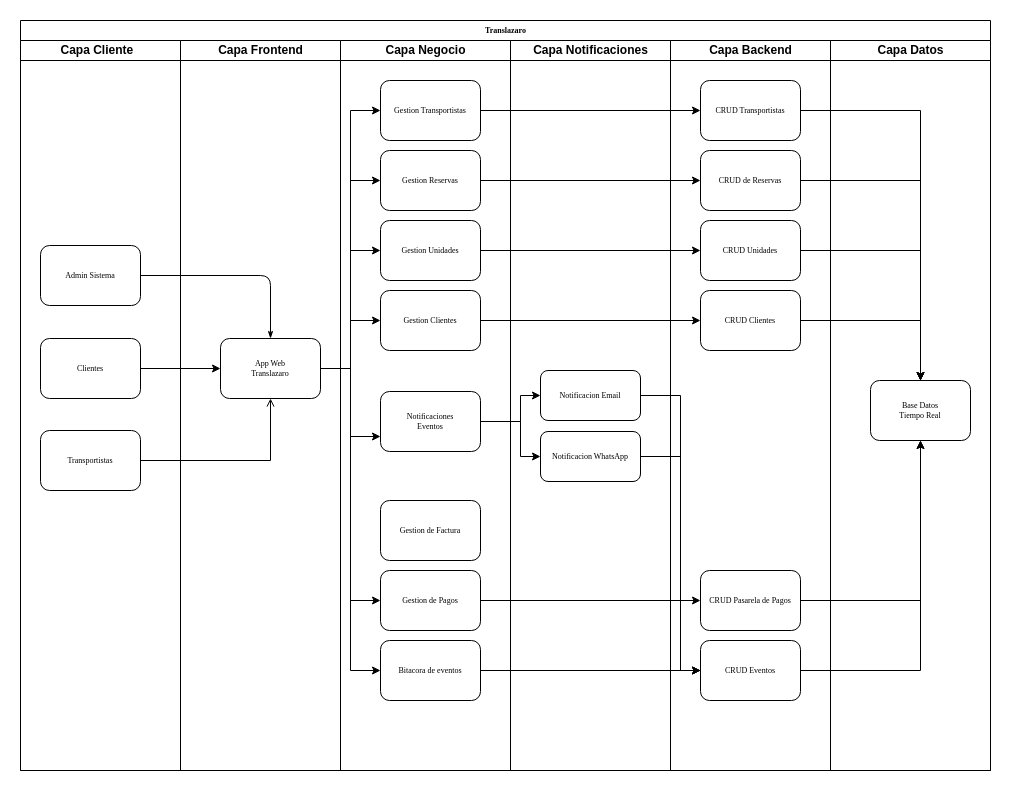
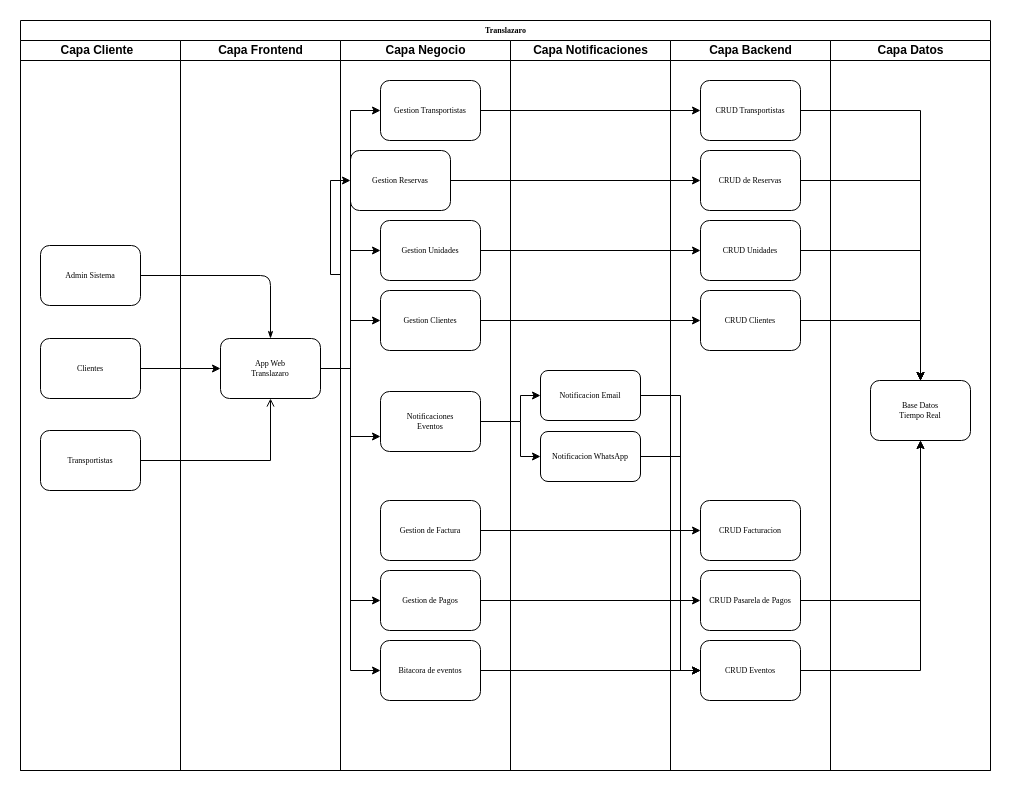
  <mxCell id="0" />
  <mxCell id="1" parent="0" />
  <mxCell id="2" value="Translazaro" style="swimlane;html=1;childLayout=stackLayout;startSize=20;rounded=0;shadow=0;labelBackgroundColor=none;strokeWidth=1;fontFamily=Verdana;fontSize=8;align=center;" parent="1" vertex="1"><mxGeometry x="20" y="20" width="970" height="750" as="geometry" /></mxCell>
  <mxCell id="3" value="Capa Cliente&lt;span style=&quot;white-space: pre;&quot;&gt;&#09;&lt;/span&gt;" style="swimlane;html=1;startSize=20;" parent="2" vertex="1"><mxGeometry y="20" width="160" height="730" as="geometry" /></mxCell>
  <mxCell id="4" value="Admin Sistema" style="rounded=1;whiteSpace=wrap;html=1;shadow=0;labelBackgroundColor=none;strokeWidth=1;fontFamily=Verdana;fontSize=8;align=center;" parent="3" vertex="1"><mxGeometry x="20" y="205" width="100" height="60" as="geometry" /></mxCell>
  <mxCell id="5" value="Clientes" style="rounded=1;whiteSpace=wrap;html=1;shadow=0;labelBackgroundColor=none;strokeWidth=1;fontFamily=Verdana;fontSize=8;align=center;" parent="3" vertex="1"><mxGeometry x="20" y="298" width="100" height="60" as="geometry" /></mxCell>
  <mxCell id="6" value="Transportistas" style="rounded=1;whiteSpace=wrap;html=1;shadow=0;labelBackgroundColor=none;strokeWidth=1;fontFamily=Verdana;fontSize=8;align=center;" vertex="1" parent="3"><mxGeometry x="20" y="390" width="100" height="60" as="geometry" /></mxCell>
  <mxCell id="7" style="edgeStyle=orthogonalEdgeStyle;rounded=1;html=1;labelBackgroundColor=none;startArrow=none;startFill=0;startSize=5;endArrow=classicThin;endFill=1;endSize=5;jettySize=auto;orthogonalLoop=1;strokeWidth=1;fontFamily=Verdana;fontSize=8" parent="2" source="4" target="9" edge="1"><mxGeometry relative="1" as="geometry" /></mxCell>
  <mxCell id="8" value="Capa Frontend" style="swimlane;html=1;startSize=20;" parent="2" vertex="1"><mxGeometry x="160" y="20" width="160" height="730" as="geometry" /></mxCell>
  <mxCell id="9" value="App Web&lt;div&gt;Translazaro&lt;/div&gt;" style="rounded=1;whiteSpace=wrap;html=1;shadow=0;labelBackgroundColor=none;strokeWidth=1;fontFamily=Verdana;fontSize=8;align=center;" parent="8" vertex="1"><mxGeometry x="40" y="298" width="100" height="60" as="geometry" /></mxCell>
  <mxCell id="10" value="Capa Negocio" style="swimlane;html=1;startSize=20;" parent="2" vertex="1"><mxGeometry x="320" y="20" width="170" height="730" as="geometry" /></mxCell>
  <mxCell id="11" value="Gestion Transportistas" style="rounded=1;whiteSpace=wrap;html=1;shadow=0;labelBackgroundColor=none;strokeWidth=1;fontFamily=Verdana;fontSize=8;align=center;" vertex="1" parent="10"><mxGeometry x="40" y="40" width="100" height="60" as="geometry" /></mxCell>
  <mxCell id="12" value="Gestion Unidades" style="rounded=1;whiteSpace=wrap;html=1;shadow=0;labelBackgroundColor=none;strokeWidth=1;fontFamily=Verdana;fontSize=8;align=center;" vertex="1" parent="10"><mxGeometry x="40" y="180" width="100" height="60" as="geometry" /></mxCell>
  <mxCell id="13" value="Gestion Clientes" style="rounded=1;whiteSpace=wrap;html=1;shadow=0;labelBackgroundColor=none;strokeWidth=1;fontFamily=Verdana;fontSize=8;align=center;" vertex="1" parent="10"><mxGeometry x="40" y="250" width="100" height="60" as="geometry" /></mxCell>
  <mxCell id="14" value="Notificaciones&lt;br&gt;Eventos" style="rounded=1;whiteSpace=wrap;html=1;shadow=0;labelBackgroundColor=none;strokeWidth=1;fontFamily=Verdana;fontSize=8;align=center;" parent="10" vertex="1"><mxGeometry x="40" y="351" width="100" height="60" as="geometry" /></mxCell>
  <mxCell id="15" value="Gestion de Factura" style="rounded=1;whiteSpace=wrap;html=1;shadow=0;labelBackgroundColor=none;strokeWidth=1;fontFamily=Verdana;fontSize=8;align=center;" vertex="1" parent="10"><mxGeometry x="40" y="460" width="100" height="60" as="geometry" /></mxCell>
  <mxCell id="16" value="Gestion de Pagos" style="rounded=1;whiteSpace=wrap;html=1;shadow=0;labelBackgroundColor=none;strokeWidth=1;fontFamily=Verdana;fontSize=8;align=center;" vertex="1" parent="10"><mxGeometry x="40" y="530" width="100" height="60" as="geometry" /></mxCell>
  <mxCell id="17" value="Bitacora de eventos" style="rounded=1;whiteSpace=wrap;html=1;shadow=0;labelBackgroundColor=none;strokeWidth=1;fontFamily=Verdana;fontSize=8;align=center;" vertex="1" parent="10"><mxGeometry x="40" y="600" width="100" height="60" as="geometry" /></mxCell>
- <mxCell id="18" value="Gestion Reservas" style="rounded=1;whiteSpace=wrap;html=1;shadow=0;labelBackgroundColor=none;strokeWidth=1;fontFamily=Verdana;fontSize=8;align=center;" parent="10" vertex="1"><mxGeometry x="40" y="110" width="100" height="60" as="geometry" /></mxCell>
+ <mxCell id="18" value="Gestion Reservas" style="rounded=1;whiteSpace=wrap;html=1;shadow=0;labelBackgroundColor=none;strokeWidth=1;fontFamily=Verdana;fontSize=8;align=center;" parent="10" vertex="1"><mxGeometry x="10" y="110" width="100" height="60" as="geometry" /></mxCell>
  <mxCell id="19" value="Capa Notificaciones" style="swimlane;html=1;startSize=20;" parent="2" vertex="1"><mxGeometry x="490" y="20" width="160" height="730" as="geometry" /></mxCell>
  <mxCell id="20" value="Notificacion Email" style="rounded=1;whiteSpace=wrap;html=1;shadow=0;labelBackgroundColor=none;strokeWidth=1;fontFamily=Verdana;fontSize=8;align=center;" vertex="1" parent="19"><mxGeometry x="30" y="330" width="100" height="50" as="geometry" /></mxCell>
  <mxCell id="21" value="Notificacion WhatsApp" style="rounded=1;whiteSpace=wrap;html=1;shadow=0;labelBackgroundColor=none;strokeWidth=1;fontFamily=Verdana;fontSize=8;align=center;" vertex="1" parent="19"><mxGeometry x="30" y="391" width="100" height="50" as="geometry" /></mxCell>
  <mxCell id="22" value="Capa Backend" style="swimlane;html=1;startSize=20;" parent="2" vertex="1"><mxGeometry x="650" y="20" width="160" height="730" as="geometry" /></mxCell>
  <mxCell id="23" value="CRUD Transportistas" style="rounded=1;whiteSpace=wrap;html=1;shadow=0;labelBackgroundColor=none;strokeWidth=1;fontFamily=Verdana;fontSize=8;align=center;" parent="22" vertex="1"><mxGeometry x="30" y="40" width="100" height="60" as="geometry" /></mxCell>
  <mxCell id="24" style="edgeStyle=orthogonalEdgeStyle;rounded=0;orthogonalLoop=1;jettySize=auto;html=1;" edge="1" parent="22" source="25"><mxGeometry relative="1" as="geometry"><mxPoint x="250" y="340" as="targetPoint" /><Array as="points"><mxPoint x="250" y="210" /></Array></mxGeometry></mxCell>
  <mxCell id="25" value="CRUD Unidades" style="rounded=1;whiteSpace=wrap;html=1;shadow=0;labelBackgroundColor=none;strokeWidth=1;fontFamily=Verdana;fontSize=8;align=center;" parent="22" vertex="1"><mxGeometry x="30" y="180" width="100" height="60" as="geometry" /></mxCell>
  <mxCell id="26" style="edgeStyle=orthogonalEdgeStyle;rounded=0;orthogonalLoop=1;jettySize=auto;html=1;" edge="1" parent="22" source="27"><mxGeometry relative="1" as="geometry"><mxPoint x="250" y="340" as="targetPoint" /><Array as="points"><mxPoint x="250" y="280" /></Array></mxGeometry></mxCell>
  <mxCell id="27" value="CRUD Clientes" style="rounded=1;whiteSpace=wrap;html=1;shadow=0;labelBackgroundColor=none;strokeWidth=1;fontFamily=Verdana;fontSize=8;align=center;" parent="22" vertex="1"><mxGeometry x="30" y="250" width="100" height="60" as="geometry" /></mxCell>
  <mxCell id="28" value="CRUD de Reservas" style="rounded=1;whiteSpace=wrap;html=1;shadow=0;labelBackgroundColor=none;strokeWidth=1;fontFamily=Verdana;fontSize=8;align=center;" parent="22" vertex="1"><mxGeometry x="30" y="110" width="100" height="60" as="geometry" /></mxCell>
+ <mxCell id="29" value="CRUD Facturacion" style="rounded=1;whiteSpace=wrap;html=1;shadow=0;labelBackgroundColor=none;strokeWidth=1;fontFamily=Verdana;fontSize=8;align=center;" vertex="1" parent="22"><mxGeometry x="30" y="460" width="100" height="60" as="geometry" /></mxCell>
  <mxCell id="30" value="CRUD Pasarela de Pagos" style="rounded=1;whiteSpace=wrap;html=1;shadow=0;labelBackgroundColor=none;strokeWidth=1;fontFamily=Verdana;fontSize=8;align=center;" vertex="1" parent="22"><mxGeometry x="30" y="530" width="100" height="60" as="geometry" /></mxCell>
  <mxCell id="31" value="CRUD Eventos" style="rounded=1;whiteSpace=wrap;html=1;shadow=0;labelBackgroundColor=none;strokeWidth=1;fontFamily=Verdana;fontSize=8;align=center;" vertex="1" parent="22"><mxGeometry x="30" y="600" width="100" height="60" as="geometry" /></mxCell>
  <mxCell id="32" style="edgeStyle=orthogonalEdgeStyle;rounded=0;orthogonalLoop=1;jettySize=auto;html=1;entryX=0.5;entryY=1;entryDx=0;entryDy=0;endArrow=open;" edge="1" parent="2" source="6" target="9"><mxGeometry relative="1" as="geometry" /></mxCell>
  <mxCell id="33" style="edgeStyle=orthogonalEdgeStyle;rounded=0;orthogonalLoop=1;jettySize=auto;html=1;entryX=0;entryY=0.5;entryDx=0;entryDy=0;" edge="1" parent="2" source="5" target="9"><mxGeometry relative="1" as="geometry" /></mxCell>
  <mxCell id="34" value="Capa Datos" style="swimlane;html=1;startSize=20;" parent="2" vertex="1"><mxGeometry x="810" y="20" width="160" height="730" as="geometry" /></mxCell>
  <mxCell id="35" value="Base Datos&lt;div&gt;Tiempo Real&lt;/div&gt;" style="rounded=1;whiteSpace=wrap;html=1;shadow=0;labelBackgroundColor=none;strokeWidth=1;fontFamily=Verdana;fontSize=8;align=center;" parent="34" vertex="1"><mxGeometry x="40" y="340" width="100" height="60" as="geometry" /></mxCell>
  <mxCell id="36" style="edgeStyle=orthogonalEdgeStyle;rounded=0;orthogonalLoop=1;jettySize=auto;html=1;entryX=0.5;entryY=0;entryDx=0;entryDy=0;" edge="1" parent="2" source="23" target="35"><mxGeometry relative="1" as="geometry" /></mxCell>
  <mxCell id="37" style="edgeStyle=orthogonalEdgeStyle;rounded=0;orthogonalLoop=1;jettySize=auto;html=1;entryX=0.5;entryY=0;entryDx=0;entryDy=0;" edge="1" parent="2" source="28" target="35"><mxGeometry relative="1" as="geometry" /></mxCell>
  <mxCell id="38" style="edgeStyle=orthogonalEdgeStyle;rounded=0;orthogonalLoop=1;jettySize=auto;html=1;entryX=0.5;entryY=1;entryDx=0;entryDy=0;" edge="1" parent="2" source="30" target="35"><mxGeometry relative="1" as="geometry" /></mxCell>
  <mxCell id="39" style="edgeStyle=orthogonalEdgeStyle;rounded=0;orthogonalLoop=1;jettySize=auto;html=1;entryX=0.5;entryY=1;entryDx=0;entryDy=0;" edge="1" parent="2" source="31" target="35"><mxGeometry relative="1" as="geometry" /></mxCell>
  <mxCell id="40" style="edgeStyle=orthogonalEdgeStyle;rounded=0;orthogonalLoop=1;jettySize=auto;html=1;entryX=0;entryY=0.5;entryDx=0;entryDy=0;" edge="1" parent="2" source="20" target="31"><mxGeometry relative="1" as="geometry"><Array as="points"><mxPoint x="660" y="375" /><mxPoint x="660" y="650" /></Array></mxGeometry></mxCell>
  <mxCell id="41" style="edgeStyle=orthogonalEdgeStyle;rounded=0;orthogonalLoop=1;jettySize=auto;html=1;entryX=0;entryY=0.5;entryDx=0;entryDy=0;" edge="1" parent="2" source="21" target="31"><mxGeometry relative="1" as="geometry"><Array as="points"><mxPoint x="660" y="436" /><mxPoint x="660" y="650" /></Array></mxGeometry></mxCell>
  <mxCell id="42" style="edgeStyle=orthogonalEdgeStyle;rounded=0;orthogonalLoop=1;jettySize=auto;html=1;" edge="1" parent="2" source="17" target="31"><mxGeometry relative="1" as="geometry" /></mxCell>
  <mxCell id="43" style="edgeStyle=orthogonalEdgeStyle;rounded=0;orthogonalLoop=1;jettySize=auto;html=1;entryX=0;entryY=0.5;entryDx=0;entryDy=0;" edge="1" parent="2" source="16" target="30"><mxGeometry relative="1" as="geometry" /></mxCell>
+ <mxCell id="44" style="edgeStyle=orthogonalEdgeStyle;rounded=0;orthogonalLoop=1;jettySize=auto;html=1;" edge="1" parent="2" source="15" target="29"><mxGeometry relative="1" as="geometry" /></mxCell>
  <mxCell id="45" style="edgeStyle=orthogonalEdgeStyle;rounded=0;orthogonalLoop=1;jettySize=auto;html=1;exitX=1;exitY=0.5;exitDx=0;exitDy=0;" edge="1" parent="2" source="14" target="20"><mxGeometry relative="1" as="geometry"><Array as="points"><mxPoint x="500" y="401" /><mxPoint x="500" y="375" /></Array></mxGeometry></mxCell>
  <mxCell id="46" style="edgeStyle=orthogonalEdgeStyle;rounded=0;orthogonalLoop=1;jettySize=auto;html=1;entryX=0;entryY=0.5;entryDx=0;entryDy=0;" edge="1" parent="2" source="14" target="21"><mxGeometry relative="1" as="geometry"><Array as="points"><mxPoint x="500" y="401" /><mxPoint x="500" y="436" /></Array></mxGeometry></mxCell>
  <mxCell id="47" style="edgeStyle=orthogonalEdgeStyle;rounded=0;orthogonalLoop=1;jettySize=auto;html=1;" edge="1" parent="2" source="11" target="23"><mxGeometry relative="1" as="geometry" /></mxCell>
  <mxCell id="48" style="edgeStyle=orthogonalEdgeStyle;rounded=0;orthogonalLoop=1;jettySize=auto;html=1;entryX=0;entryY=0.5;entryDx=0;entryDy=0;" edge="1" parent="2" source="18" target="28"><mxGeometry relative="1" as="geometry" /></mxCell>
  <mxCell id="49" style="edgeStyle=orthogonalEdgeStyle;rounded=0;orthogonalLoop=1;jettySize=auto;html=1;entryX=0;entryY=0.5;entryDx=0;entryDy=0;" edge="1" parent="2" source="12" target="25"><mxGeometry relative="1" as="geometry" /></mxCell>
  <mxCell id="50" style="edgeStyle=orthogonalEdgeStyle;rounded=0;orthogonalLoop=1;jettySize=auto;html=1;entryX=0;entryY=0.5;entryDx=0;entryDy=0;" edge="1" parent="2" source="13" target="27"><mxGeometry relative="1" as="geometry" /></mxCell>
  <mxCell id="51" style="edgeStyle=orthogonalEdgeStyle;rounded=0;orthogonalLoop=1;jettySize=auto;html=1;entryX=0;entryY=0.5;entryDx=0;entryDy=0;" edge="1" parent="2" source="9" target="11"><mxGeometry relative="1" as="geometry" /></mxCell>
  <mxCell id="52" style="edgeStyle=orthogonalEdgeStyle;rounded=0;orthogonalLoop=1;jettySize=auto;html=1;entryX=0;entryY=0.5;entryDx=0;entryDy=0;" edge="1" parent="2" source="9" target="18"><mxGeometry relative="1" as="geometry" /></mxCell>
  <mxCell id="53" style="edgeStyle=orthogonalEdgeStyle;rounded=0;orthogonalLoop=1;jettySize=auto;html=1;entryX=0;entryY=0.5;entryDx=0;entryDy=0;" edge="1" parent="2" source="9" target="12"><mxGeometry relative="1" as="geometry" /></mxCell>
  <mxCell id="54" style="edgeStyle=orthogonalEdgeStyle;rounded=0;orthogonalLoop=1;jettySize=auto;html=1;entryX=0;entryY=0.5;entryDx=0;entryDy=0;" edge="1" parent="2" source="9" target="13"><mxGeometry relative="1" as="geometry" /></mxCell>
  <mxCell id="55" style="edgeStyle=orthogonalEdgeStyle;rounded=0;orthogonalLoop=1;jettySize=auto;html=1;entryX=0;entryY=0.75;entryDx=0;entryDy=0;" edge="1" parent="2" source="9" target="14"><mxGeometry relative="1" as="geometry" /></mxCell>
  <mxCell id="56" style="edgeStyle=orthogonalEdgeStyle;rounded=0;orthogonalLoop=1;jettySize=auto;html=1;entryX=0;entryY=0.5;entryDx=0;entryDy=0;" edge="1" parent="2" source="9" target="16"><mxGeometry relative="1" as="geometry" /></mxCell>
  <mxCell id="57" style="edgeStyle=orthogonalEdgeStyle;rounded=0;orthogonalLoop=1;jettySize=auto;html=1;entryX=0;entryY=0.5;entryDx=0;entryDy=0;" edge="1" parent="2" source="9" target="17"><mxGeometry relative="1" as="geometry" /></mxCell>
